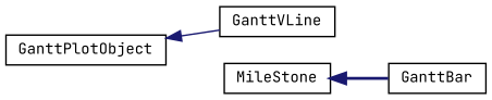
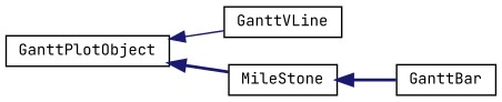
  digraph {
    fontname="JetBrains Mono"
    rankdir=LR
    node [color=black fillcolor=white fontname="JetBrains Mono" fontsize=10 shape=record style=filled]
    edge [color=midnightblue dir=back fontname="JetBrains Mono" fontsize=10 labelfontname=Helvetica labelfontsize=10 style=bold]
    n1 [height=0.2 label=GanttPlotObject width=0.4]
    n2 [height=0.2 label=GanttVLine width=0.4]
    n3 [height=0.2 label=MileStone width=0.4]
    n4 [height=0.2 label=GanttBar width=0.4]
    n1 -> n2 [style=solid]
+   n1 -> n3
    n3 -> n4
  }
